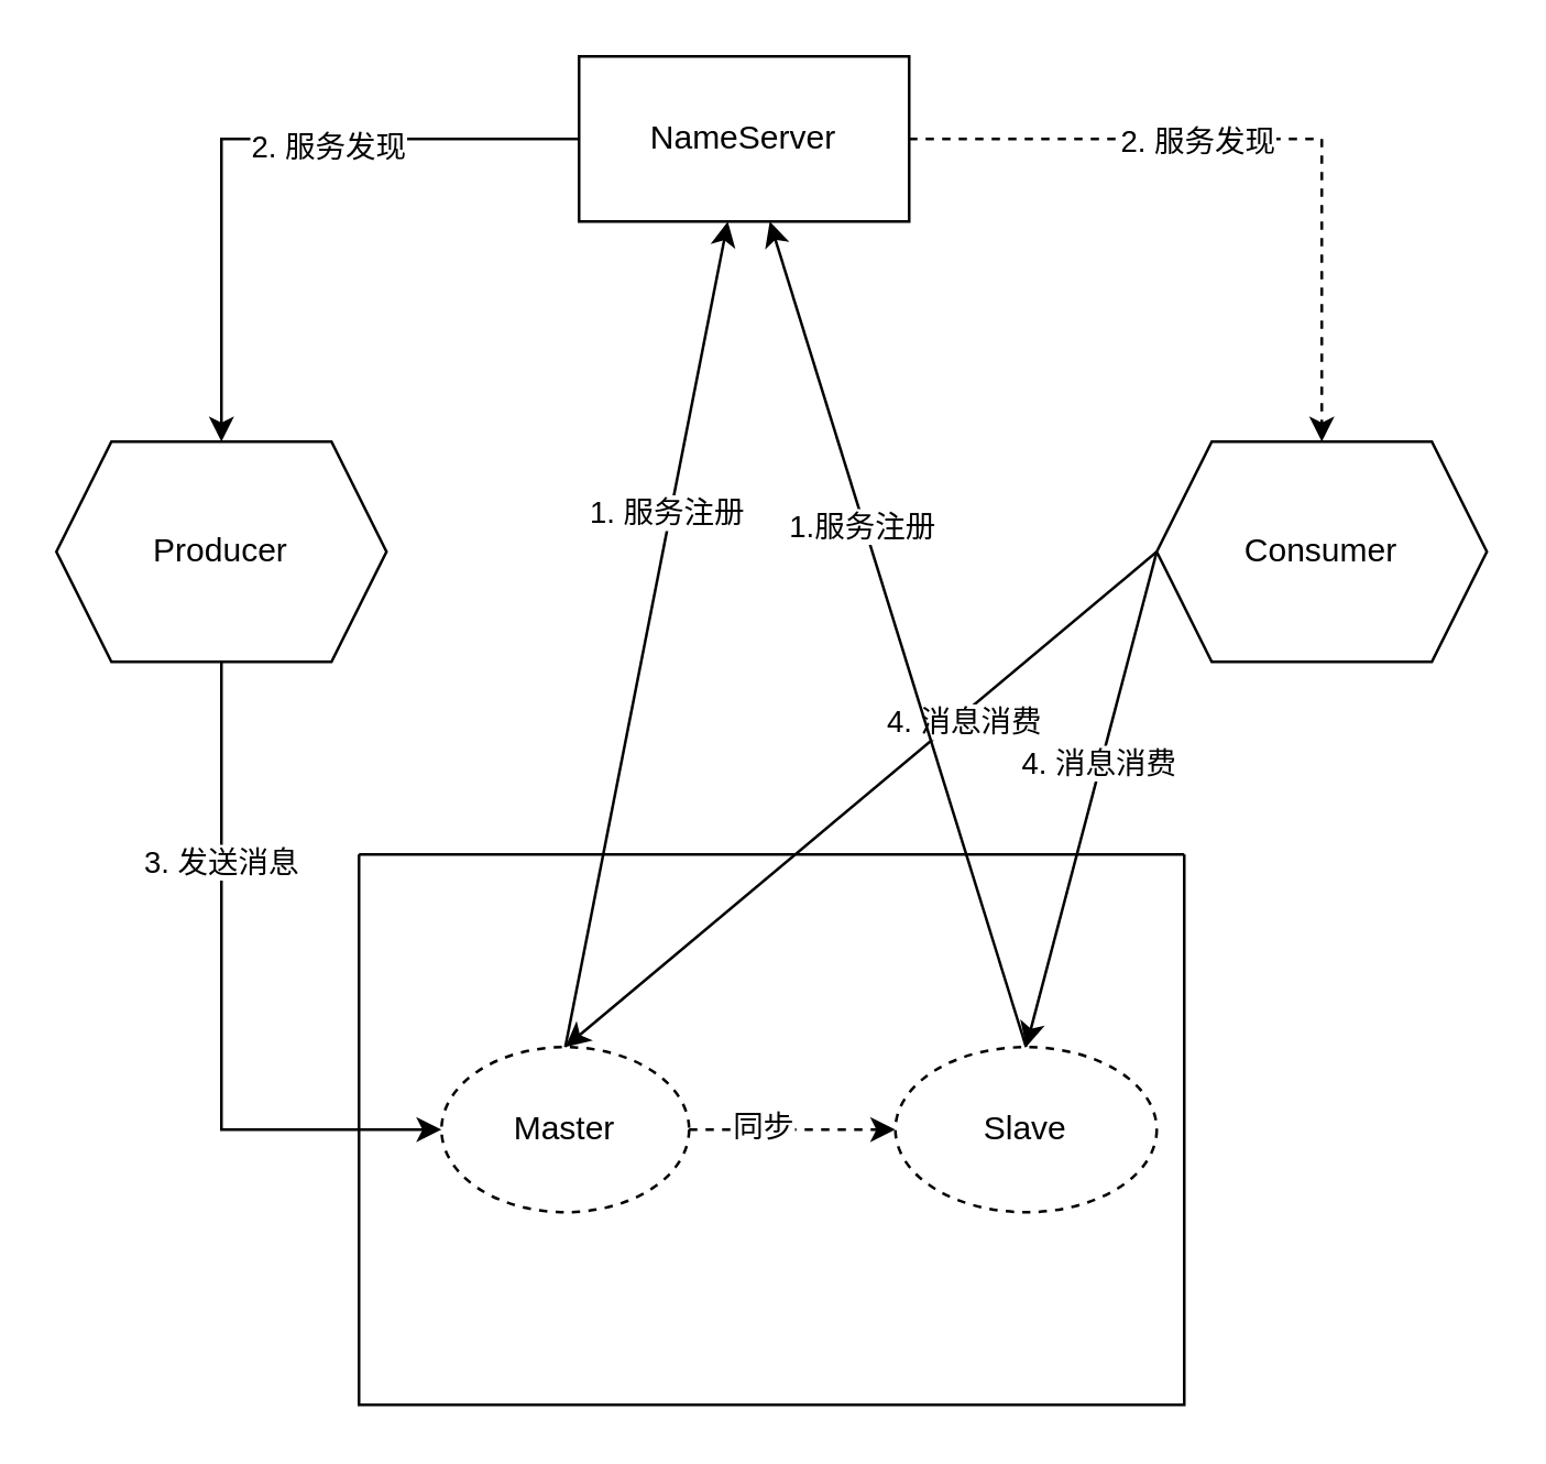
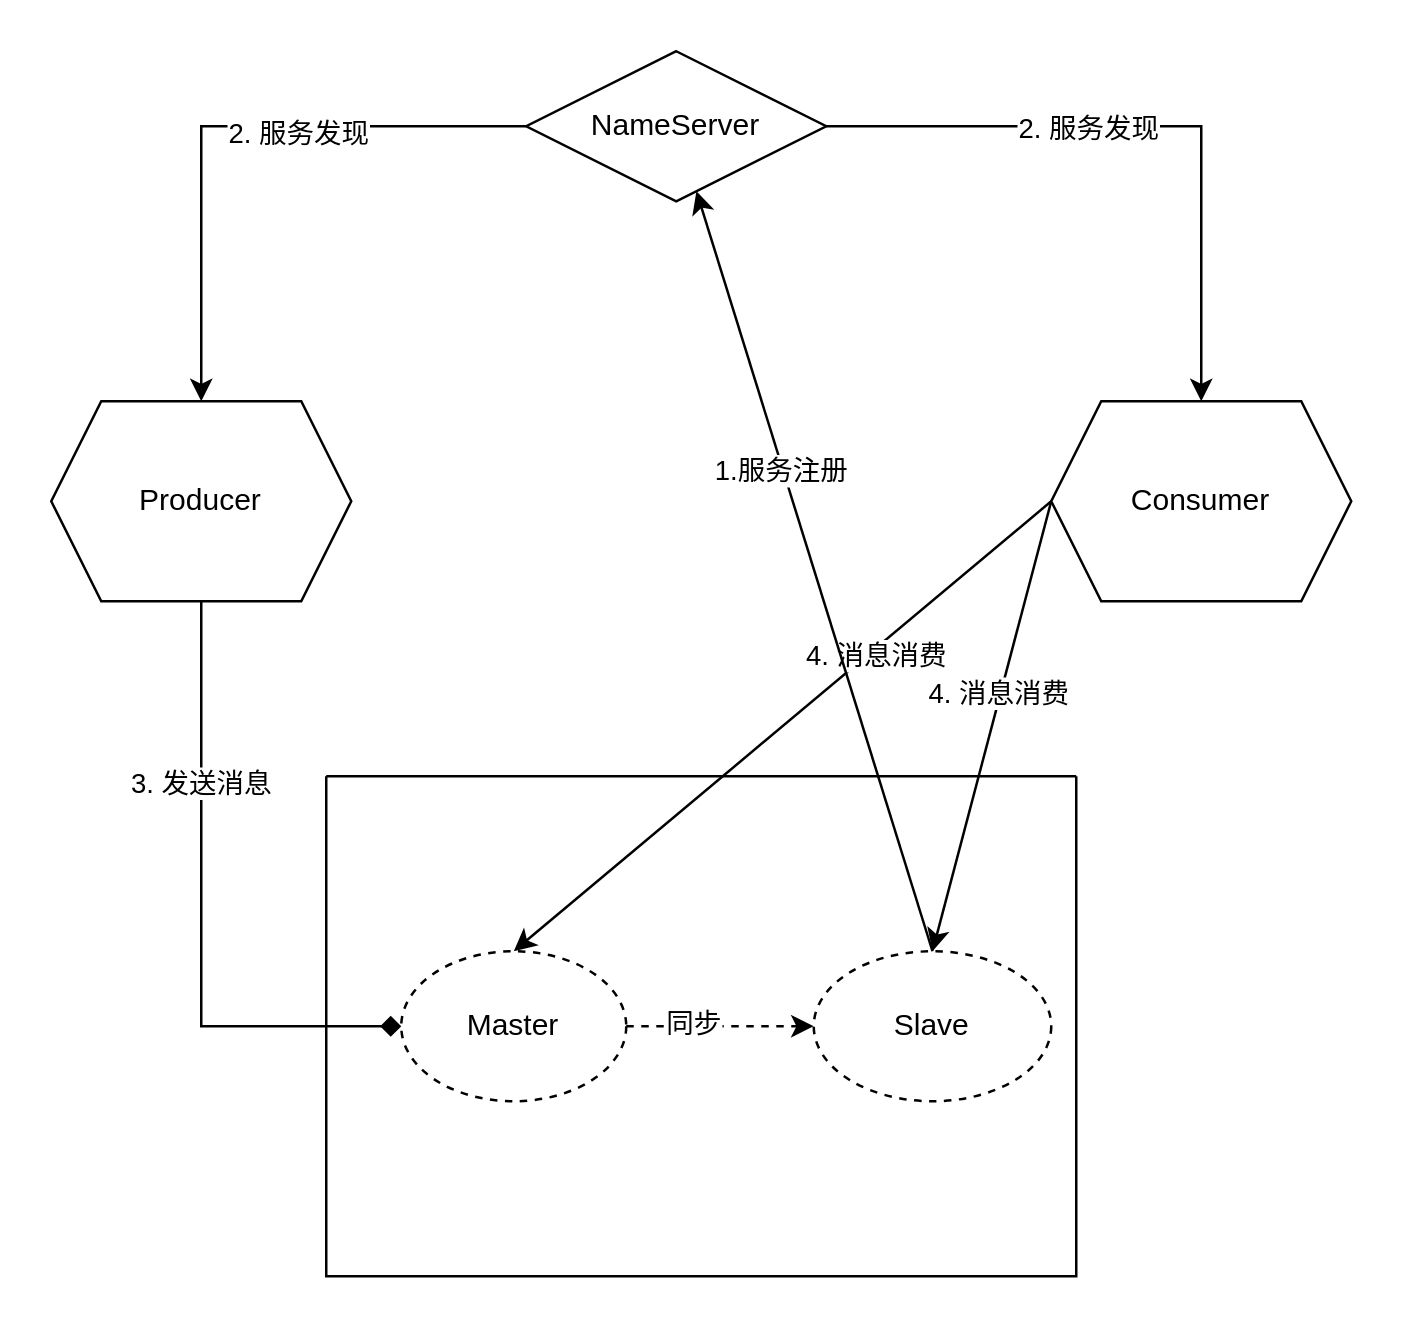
  <mxCell id="0" />
  <mxCell id="1" parent="0" />
- <mxCell id="2" style="edgeStyle=orthogonalEdgeStyle;rounded=0;orthogonalLoop=1;jettySize=auto;html=1;exitX=1;exitY=0.5;exitDx=0;exitDy=0;dashed=1;" edge="1" parent="1" source="6" target="11"><mxGeometry relative="1" as="geometry" /></mxCell>
+ <mxCell id="2" style="edgeStyle=orthogonalEdgeStyle;rounded=0;orthogonalLoop=1;jettySize=auto;html=1;exitX=1;exitY=0.5;exitDx=0;exitDy=0;" edge="1" parent="1" source="6" target="11"><mxGeometry relative="1" as="geometry" /></mxCell>
  <mxCell id="3" value="2. 服务发现" style="edgeLabel;html=1;align=center;verticalAlign=middle;resizable=0;points=[];" vertex="1" connectable="0" parent="2"><mxGeometry x="-0.202" relative="1" as="geometry"><mxPoint as="offset" /></mxGeometry></mxCell>
  <mxCell id="4" style="edgeStyle=orthogonalEdgeStyle;rounded=0;orthogonalLoop=1;jettySize=auto;html=1;exitX=0;exitY=0.5;exitDx=0;exitDy=0;entryX=0.5;entryY=0;entryDx=0;entryDy=0;" edge="1" parent="1" source="6" target="14"><mxGeometry relative="1" as="geometry" /></mxCell>
  <mxCell id="5" value="2. 服务发现" style="edgeLabel;html=1;align=center;verticalAlign=middle;resizable=0;points=[];" vertex="1" connectable="0" parent="4"><mxGeometry x="-0.231" y="2" relative="1" as="geometry"><mxPoint as="offset" /></mxGeometry></mxCell>
- <mxCell id="6" value="NameServer" style="rounded=0;whiteSpace=wrap;html=1;" vertex="1" parent="1"><mxGeometry x="210" y="20" width="120" height="60" as="geometry" /></mxCell>
+ <mxCell id="6" value="NameServer" style="rhombus;whiteSpace=wrap;html=1;" vertex="1" parent="1"><mxGeometry x="210" y="20" width="120" height="60" as="geometry" /></mxCell>
  <mxCell id="7" style="edgeStyle=none;rounded=0;orthogonalLoop=1;jettySize=auto;html=1;exitX=0;exitY=0.5;exitDx=0;exitDy=0;entryX=0.5;entryY=0;entryDx=0;entryDy=0;" edge="1" parent="1" source="11" target="16"><mxGeometry relative="1" as="geometry" /></mxCell>
  <mxCell id="8" value="4. 消息消费" style="edgeLabel;html=1;align=center;verticalAlign=middle;resizable=0;points=[];" vertex="1" connectable="0" parent="7"><mxGeometry x="-0.335" y="2" relative="1" as="geometry"><mxPoint as="offset" /></mxGeometry></mxCell>
  <mxCell id="9" style="edgeStyle=none;rounded=0;orthogonalLoop=1;jettySize=auto;html=1;exitX=0;exitY=0.5;exitDx=0;exitDy=0;entryX=0.5;entryY=0;entryDx=0;entryDy=0;" edge="1" parent="1" source="11" target="17"><mxGeometry relative="1" as="geometry" /></mxCell>
  <mxCell id="10" value="4. 消息消费" style="edgeLabel;html=1;align=center;verticalAlign=middle;resizable=0;points=[];" vertex="1" connectable="0" parent="9"><mxGeometry x="-0.15" y="-1" relative="1" as="geometry"><mxPoint as="offset" /></mxGeometry></mxCell>
  <mxCell id="11" value="Consumer" style="shape=hexagon;perimeter=hexagonPerimeter2;whiteSpace=wrap;html=1;fixedSize=1;" vertex="1" parent="1"><mxGeometry x="420" y="160" width="120" height="80" as="geometry" /></mxCell>
- <mxCell id="12" style="edgeStyle=orthogonalEdgeStyle;rounded=0;orthogonalLoop=1;jettySize=auto;html=1;exitX=0.5;exitY=1;exitDx=0;exitDy=0;entryX=0;entryY=0.5;entryDx=0;entryDy=0;" edge="1" parent="1" source="14" target="16"><mxGeometry relative="1" as="geometry" /></mxCell>
+ <mxCell id="12" style="edgeStyle=orthogonalEdgeStyle;rounded=0;orthogonalLoop=1;jettySize=auto;html=1;exitX=0.5;exitY=1;exitDx=0;exitDy=0;entryX=0;entryY=0.5;entryDx=0;entryDy=0;endArrow=diamond;" edge="1" parent="1" source="14" target="16"><mxGeometry relative="1" as="geometry" /></mxCell>
  <mxCell id="13" value="3. 发送消息" style="edgeLabel;html=1;align=center;verticalAlign=middle;resizable=0;points=[];" vertex="1" connectable="0" parent="12"><mxGeometry x="-0.422" y="-1" relative="1" as="geometry"><mxPoint as="offset" /></mxGeometry></mxCell>
  <mxCell id="14" value="Producer" style="shape=hexagon;perimeter=hexagonPerimeter2;whiteSpace=wrap;html=1;fixedSize=1;" vertex="1" parent="1"><mxGeometry x="20" y="160" width="120" height="80" as="geometry" /></mxCell>
  <mxCell id="15" value="" style="swimlane;startSize=0;" vertex="1" parent="1"><mxGeometry x="130" y="310" width="300" height="200" as="geometry" /></mxCell>
  <mxCell id="16" value="Master" style="ellipse;whiteSpace=wrap;html=1;dashed=1;" vertex="1" parent="15"><mxGeometry x="30" y="70" width="90" height="60" as="geometry" /></mxCell>
  <mxCell id="17" value="Slave" style="ellipse;whiteSpace=wrap;html=1;dashed=1;" vertex="1" parent="15"><mxGeometry x="195" y="70" width="95" height="60" as="geometry" /></mxCell>
  <mxCell id="18" style="edgeStyle=orthogonalEdgeStyle;rounded=0;orthogonalLoop=1;jettySize=auto;html=1;exitX=1;exitY=0.5;exitDx=0;exitDy=0;entryX=0;entryY=0.5;entryDx=0;entryDy=0;dashed=1;" edge="1" parent="15" source="16" target="17"><mxGeometry relative="1" as="geometry" /></mxCell>
  <mxCell id="19" value="同步" style="edgeLabel;html=1;align=center;verticalAlign=middle;resizable=0;points=[];" vertex="1" connectable="0" parent="18"><mxGeometry x="-0.298" y="2" relative="1" as="geometry"><mxPoint as="offset" /></mxGeometry></mxCell>
- <mxCell id="20" style="edgeStyle=none;rounded=0;orthogonalLoop=1;jettySize=auto;html=1;exitX=0.5;exitY=0;exitDx=0;exitDy=0;" edge="1" parent="1" source="16" target="6"><mxGeometry relative="1" as="geometry" /></mxCell>
- <mxCell id="21" value="1. 服务注册" style="edgeLabel;html=1;align=center;verticalAlign=middle;resizable=0;points=[];" vertex="1" connectable="0" parent="20"><mxGeometry x="0.296" y="2" relative="1" as="geometry"><mxPoint as="offset" /></mxGeometry></mxCell>
  <mxCell id="22" style="edgeStyle=none;rounded=0;orthogonalLoop=1;jettySize=auto;html=1;exitX=0.5;exitY=0;exitDx=0;exitDy=0;" edge="1" parent="1" source="17" target="6"><mxGeometry relative="1" as="geometry" /></mxCell>
  <mxCell id="23" value="1.服务注册" style="edgeLabel;html=1;align=center;verticalAlign=middle;resizable=0;points=[];" vertex="1" connectable="0" parent="22"><mxGeometry x="0.267" y="1" relative="1" as="geometry"><mxPoint as="offset" /></mxGeometry></mxCell>
